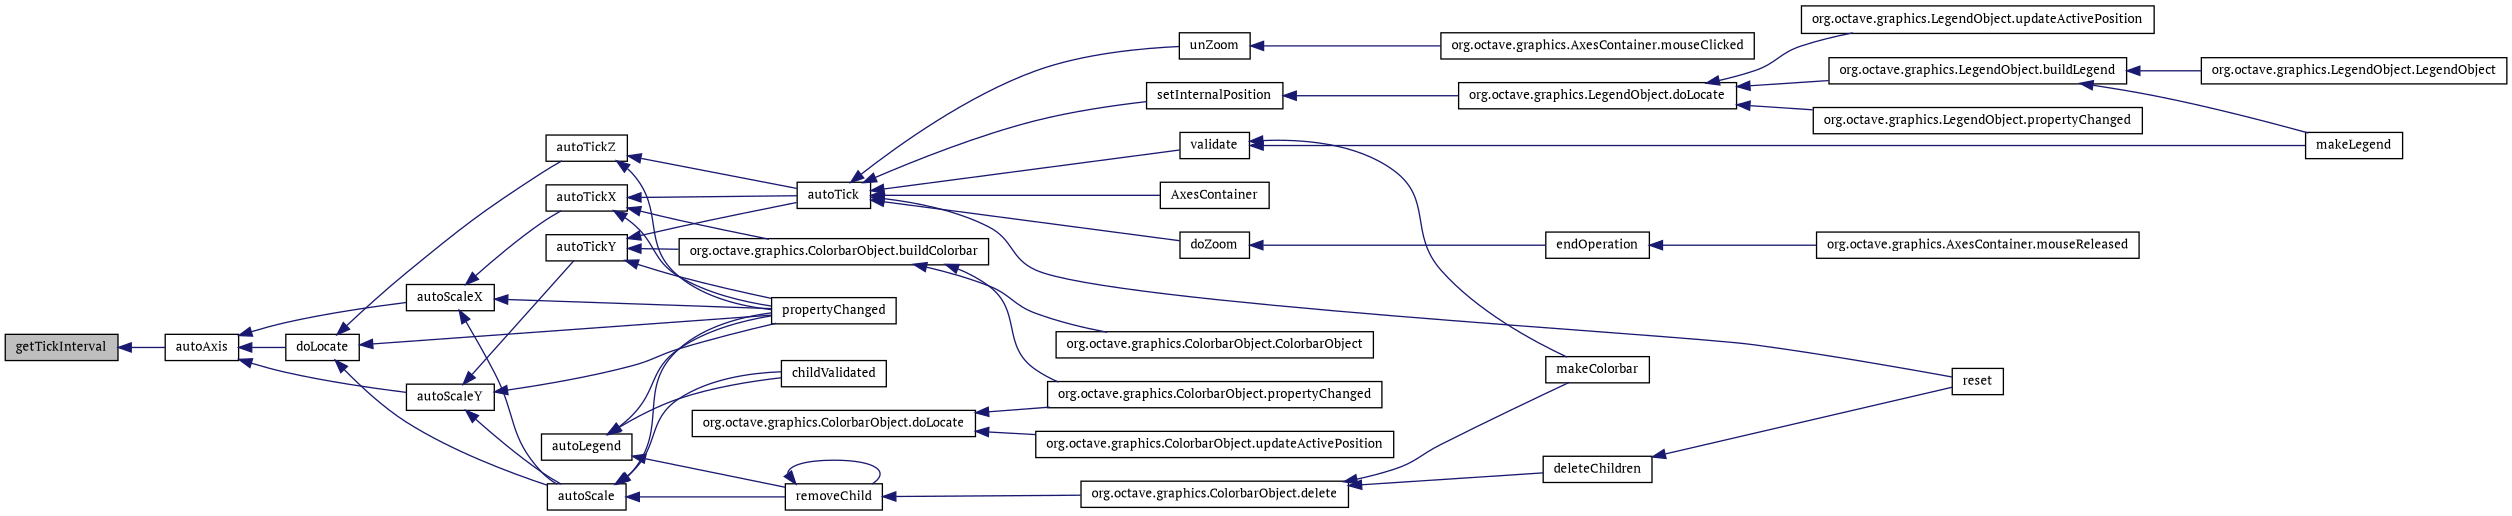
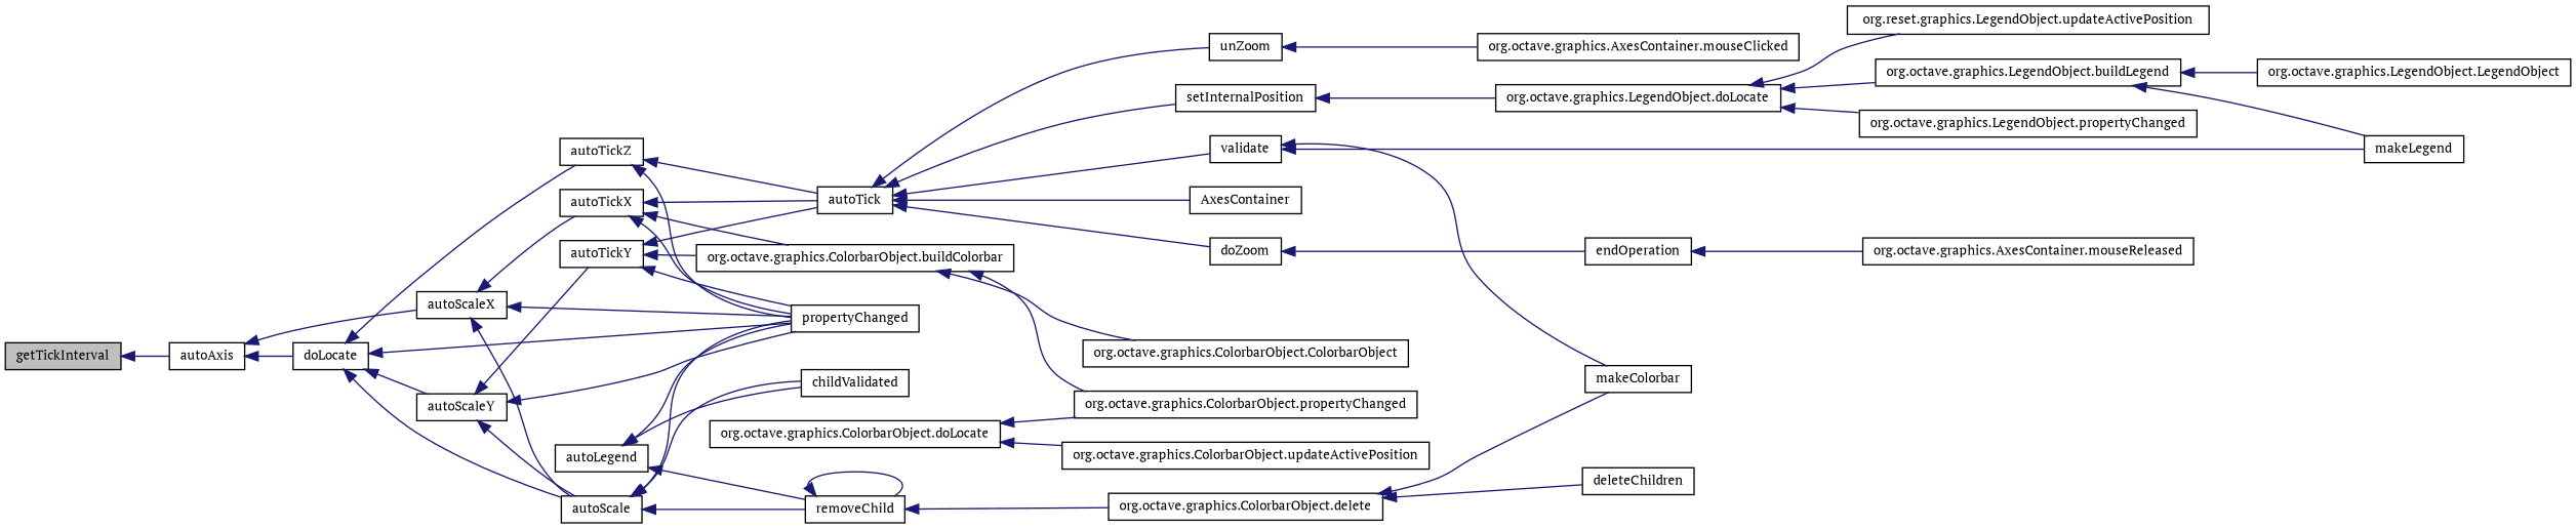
  digraph {
    fontname="PT Serif"
    rankdir=LR
    node [color=black fillcolor=white fontname="PT Serif" fontsize=10 shape=record style=filled]
    edge [color=midnightblue dir=back fontname="PT Serif" fontsize=10 labelfontname=FreeSans labelfontsize=10 style=solid]
    n1 [fillcolor=grey75 fontcolor=black height=0.2 label=getTickInterval width=0.4]
    n2 [height=0.2 label=autoAxis width=0.4]
    n3 [height=0.2 label=autoScaleX width=0.4]
    n4 [height=0.2 label=autoScaleY width=0.4]
    n5 [height=0.2 label=doLocate width=0.4]
    n6 [height=0.2 label=autoScale width=0.4]
    n7 [height=0.2 label=propertyChanged width=0.4]
    n8 [height=0.2 label=autoTickX width=0.4]
    n9 [height=0.2 label=autoTickY width=0.4]
    n10 [height=0.2 label=autoTickZ width=0.4]
    n11 [height=0.2 label=childValidated width=0.4]
    n12 [height=0.2 label=removeChild width=0.4]
    n13 [height=0.2 label=autoTick width=0.4]
    n14 [height=0.2 label="org.octave.graphics.ColorbarObject.buildColorbar" width=0.4]
    n15 [height=0.2 label="org.octave.graphics.ColorbarObject.delete" width=0.4]
    n16 [height=0.2 label=deleteChildren width=0.4]
    n17 [height=0.2 label=makeColorbar width=0.4]
-   n18 [height=0.2 label=reset width=0.4]
    n19 [height=0.2 label=AxesContainer width=0.4]
    n20 [height=0.2 label=doZoom width=0.4]
    n21 [height=0.2 label=setInternalPosition width=0.4]
    n22 [height=0.2 label=unZoom width=0.4]
    n23 [height=0.2 label=validate width=0.4]
    n24 [height=0.2 label="org.octave.graphics.ColorbarObject.propertyChanged" width=0.4]
    n25 [height=0.2 label="org.octave.graphics.ColorbarObject.ColorbarObject" width=0.4]
    n26 [height=0.2 label=endOperation width=0.4]
    n27 [height=0.2 label="org.octave.graphics.LegendObject.doLocate" width=0.4]
    n28 [height=0.2 label="org.octave.graphics.AxesContainer.mouseClicked" width=0.4]
    n29 [height=0.2 label=makeLegend width=0.4]
    n30 [height=0.2 label="org.octave.graphics.AxesContainer.mouseReleased" width=0.4]
    n31 [height=0.2 label="org.octave.graphics.ColorbarObject.doLocate" width=0.4]
    n32 [height=0.2 label="org.octave.graphics.ColorbarObject.updateActivePosition" width=0.4]
    n33 [height=0.2 label="org.octave.graphics.LegendObject.buildLegend" width=0.4]
    n34 [height=0.2 label="org.octave.graphics.LegendObject.propertyChanged" width=0.4]
-   n35 [height=0.2 label="org.octave.graphics.LegendObject.updateActivePosition" width=0.4]
+   n35 [height=0.2 label="org.reset.graphics.LegendObject.updateActivePosition" width=0.4]
    n36 [height=0.2 label="org.octave.graphics.LegendObject.LegendObject" width=0.4]
    n37 [height=0.2 label=autoLegend width=0.4]
    n1 -> n2
    n2 -> n3
-   n2 -> n4
+   n5 -> n4
    n2 -> n5
    n3 -> n6
    n3 -> n7
    n3 -> n8
    n4 -> n6
    n4 -> n7
    n4 -> n9
    n5 -> n6
    n5 -> n7
    n5 -> n10
    n6 -> n7
    n6 -> n11
    n6 -> n12
    n8 -> n7
    n8 -> n13
    n8 -> n14
    n9 -> n7
    n9 -> n13
    n9 -> n14
    n10 -> n7
    n10 -> n13
    n12 -> n12
    n12 -> n15
-   n13 -> n18
    n13 -> n19
    n13 -> n20
    n13 -> n21
    n13 -> n22
    n13 -> n23
    n14 -> n24
    n14 -> n25
    n15 -> n16
    n15 -> n17
-   n16 -> n18
    n20 -> n26
    n21 -> n27
    n22 -> n28
    n23 -> n17
    n23 -> n29
    n26 -> n30
    n27 -> n33
    n27 -> n34
    n27 -> n35
    n31 -> n24
    n31 -> n32
    n33 -> n29
    n33 -> n36
    n37 -> n7
    n37 -> n11
    n37 -> n12
  }
